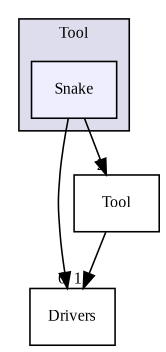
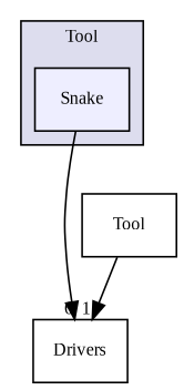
  digraph {
    compound=true
    node [fontname=TimesNewRoman fontsize=10 shape=box]
    edge [labeldistance=1.5 labelfontname=TimesNewRoman labelfontsize=10]
    n1 [fillcolor="#eeeeff" label=Snake pencolor=black style=filled]
    n2 [label=Drivers]
    n3 [label=Tool]
    subgraph cluster_1 {
      bgcolor="#ddddee"
      fontname=TimesNewRoman
      fontsize=10
      label=Tool
      pencolor=black
      n1
    }
    n1 -> n2 [headlabel=6]
-   n1 -> n3 [headlabel=2]
    n3 -> n2 [headlabel=1]
  }
